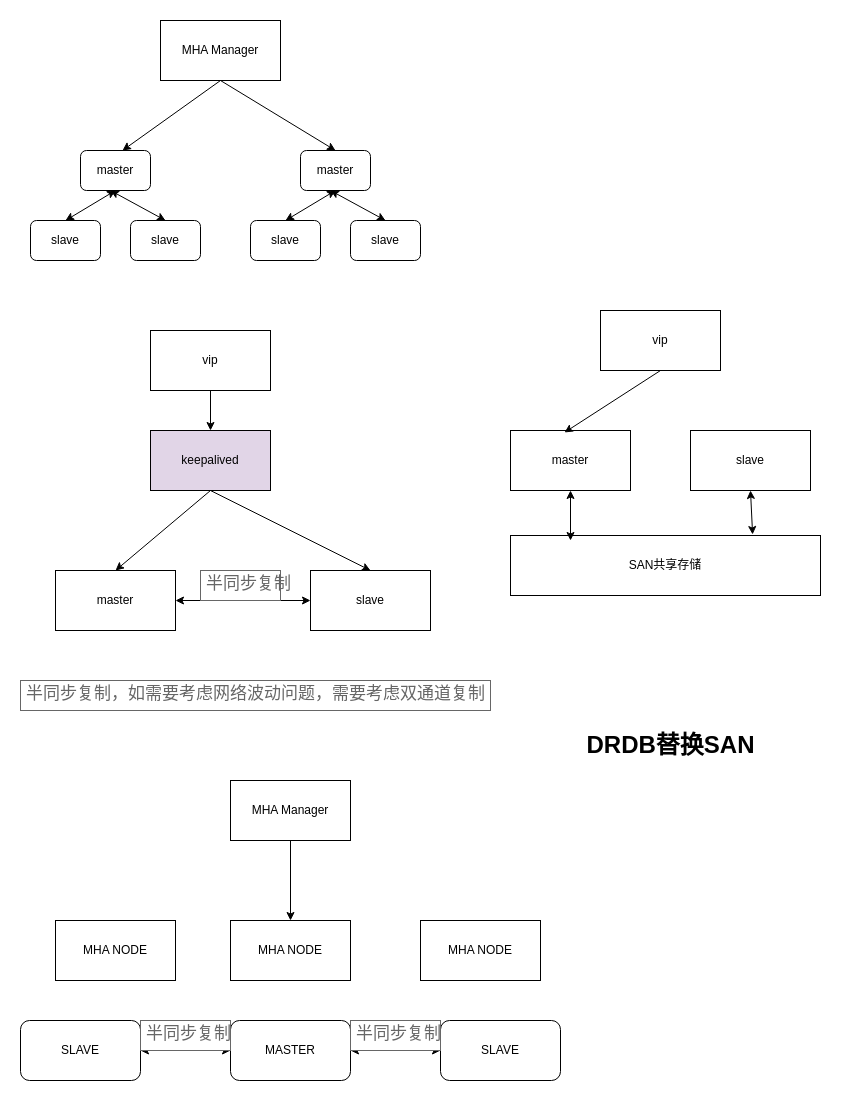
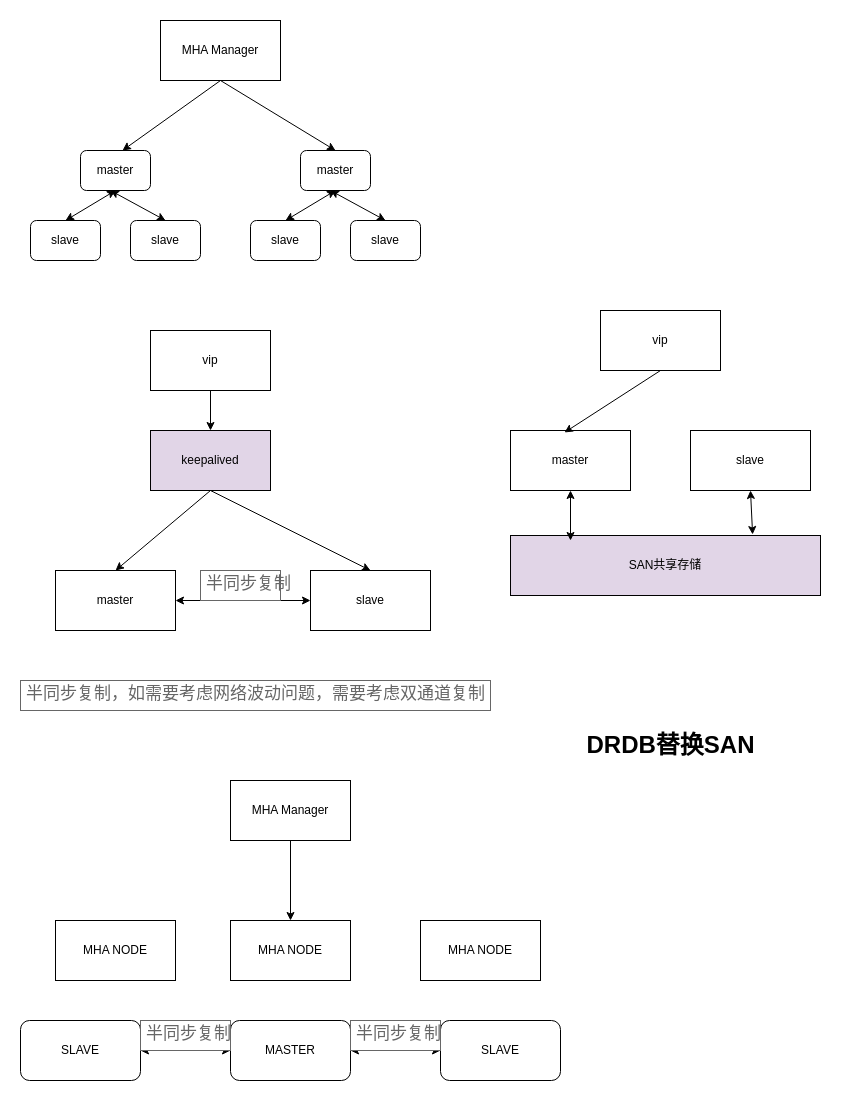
  <mxCell id="0" />
  <mxCell id="1" parent="0" />
  <mxCell id="2" value="MHA Manager" style="rounded=0;whiteSpace=wrap;html=1;" vertex="1" parent="1"><mxGeometry x="160" y="20" width="120" height="60" as="geometry" /></mxCell>
  <mxCell id="3" value="master" style="rounded=1;whiteSpace=wrap;html=1;" vertex="1" parent="1"><mxGeometry x="80" y="150" width="70" height="40" as="geometry" /></mxCell>
  <mxCell id="4" value="slave" style="rounded=1;whiteSpace=wrap;html=1;" vertex="1" parent="1"><mxGeometry x="130" y="220" width="70" height="40" as="geometry" /></mxCell>
  <mxCell id="5" value="slave" style="rounded=1;whiteSpace=wrap;html=1;" vertex="1" parent="1"><mxGeometry x="30" y="220" width="70" height="40" as="geometry" /></mxCell>
  <mxCell id="6" value="" style="endArrow=classic;html=1;rounded=0;exitX=0.5;exitY=1;exitDx=0;exitDy=0;entryX=0.6;entryY=0;entryDx=0;entryDy=0;entryPerimeter=0;" edge="1" parent="1" source="2" target="3"><mxGeometry width="50" height="50" relative="1" as="geometry"><mxPoint x="160" y="150" as="sourcePoint" /><mxPoint x="210" y="100" as="targetPoint" /></mxGeometry></mxCell>
  <mxCell id="7" value="" style="endArrow=classic;html=1;rounded=0;exitX=0.5;exitY=1;exitDx=0;exitDy=0;entryX=0.5;entryY=0;entryDx=0;entryDy=0;" edge="1" parent="1" source="2"><mxGeometry width="50" height="50" relative="1" as="geometry"><mxPoint x="230" y="90" as="sourcePoint" /><mxPoint x="335" y="150" as="targetPoint" /></mxGeometry></mxCell>
  <mxCell id="8" value="" style="endArrow=classic;startArrow=classic;html=1;rounded=0;exitX=0.5;exitY=0;exitDx=0;exitDy=0;entryX=0.5;entryY=1;entryDx=0;entryDy=0;" edge="1" parent="1" source="5" target="3"><mxGeometry width="50" height="50" relative="1" as="geometry"><mxPoint x="70" y="240" as="sourcePoint" /><mxPoint x="100" y="200" as="targetPoint" /></mxGeometry></mxCell>
  <mxCell id="9" value="" style="endArrow=classic;startArrow=classic;html=1;rounded=0;exitX=0.5;exitY=0;exitDx=0;exitDy=0;" edge="1" parent="1" source="4"><mxGeometry width="50" height="50" relative="1" as="geometry"><mxPoint x="75" y="230" as="sourcePoint" /><mxPoint x="110" y="190" as="targetPoint" /></mxGeometry></mxCell>
  <mxCell id="10" value="master" style="rounded=1;whiteSpace=wrap;html=1;" vertex="1" parent="1"><mxGeometry x="300" y="150" width="70" height="40" as="geometry" /></mxCell>
  <mxCell id="11" value="slave" style="rounded=1;whiteSpace=wrap;html=1;" vertex="1" parent="1"><mxGeometry x="350" y="220" width="70" height="40" as="geometry" /></mxCell>
  <mxCell id="12" value="slave" style="rounded=1;whiteSpace=wrap;html=1;" vertex="1" parent="1"><mxGeometry x="250" y="220" width="70" height="40" as="geometry" /></mxCell>
  <mxCell id="13" value="" style="endArrow=classic;startArrow=classic;html=1;rounded=0;exitX=0.5;exitY=0;exitDx=0;exitDy=0;entryX=0.5;entryY=1;entryDx=0;entryDy=0;" edge="1" parent="1" source="12" target="10"><mxGeometry width="50" height="50" relative="1" as="geometry"><mxPoint x="290" y="240" as="sourcePoint" /><mxPoint x="320" y="200" as="targetPoint" /></mxGeometry></mxCell>
  <mxCell id="14" value="" style="endArrow=classic;startArrow=classic;html=1;rounded=0;exitX=0.5;exitY=0;exitDx=0;exitDy=0;" edge="1" parent="1" source="11"><mxGeometry width="50" height="50" relative="1" as="geometry"><mxPoint x="295" y="230" as="sourcePoint" /><mxPoint x="330" y="190" as="targetPoint" /></mxGeometry></mxCell>
  <mxCell id="15" value="vip" style="rounded=0;whiteSpace=wrap;html=1;" vertex="1" parent="1"><mxGeometry x="150" y="330" width="120" height="60" as="geometry" /></mxCell>
  <mxCell id="16" value="" style="endArrow=classic;html=1;rounded=0;exitX=0.5;exitY=1;exitDx=0;exitDy=0;entryX=0.5;entryY=0;entryDx=0;entryDy=0;" edge="1" parent="1" source="15" target="17"><mxGeometry width="50" height="50" relative="1" as="geometry"><mxPoint x="200" y="490" as="sourcePoint" /><mxPoint x="210" y="460" as="targetPoint" /></mxGeometry></mxCell>
  <mxCell id="17" value="keepalived" style="rounded=0;whiteSpace=wrap;html=1;fillColor=#e1d5e7;" vertex="1" parent="1"><mxGeometry x="150" y="430" width="120" height="60" as="geometry" /></mxCell>
  <mxCell id="18" value="" style="endArrow=classic;html=1;rounded=0;exitX=0.5;exitY=1;exitDx=0;exitDy=0;entryX=0.5;entryY=0;entryDx=0;entryDy=0;" edge="1" parent="1" source="17" target="19"><mxGeometry width="50" height="50" relative="1" as="geometry"><mxPoint x="190" y="550" as="sourcePoint" /><mxPoint x="160" y="560" as="targetPoint" /></mxGeometry></mxCell>
  <mxCell id="19" value="master" style="rounded=0;whiteSpace=wrap;html=1;" vertex="1" parent="1"><mxGeometry x="55" y="570" width="120" height="60" as="geometry" /></mxCell>
  <mxCell id="20" value="" style="endArrow=classic;startArrow=classic;html=1;rounded=0;exitX=1;exitY=0.5;exitDx=0;exitDy=0;entryX=0;entryY=0.5;entryDx=0;entryDy=0;" edge="1" parent="1" source="19" target="21"><mxGeometry width="50" height="50" relative="1" as="geometry"><mxPoint x="200" y="630" as="sourcePoint" /><mxPoint x="250" y="600" as="targetPoint" /></mxGeometry></mxCell>
  <mxCell id="21" value="slave" style="rounded=0;whiteSpace=wrap;html=1;" vertex="1" parent="1"><mxGeometry x="310" y="570" width="120" height="60" as="geometry" /></mxCell>
  <mxCell id="22" value="半同步复制" style="strokeWidth=1;shadow=0;dashed=0;align=center;html=1;shape=mxgraph.mockup.text.textBox;fontColor=#666666;align=left;fontSize=17;spacingLeft=4;spacingTop=-3;strokeColor=#666666;mainText=" vertex="1" parent="1"><mxGeometry x="200" y="570" width="80" height="30" as="geometry" /></mxCell>
  <mxCell id="23" value="" style="endArrow=classic;html=1;rounded=0;entryX=0.5;entryY=0;entryDx=0;entryDy=0;" edge="1" parent="1" target="21"><mxGeometry width="50" height="50" relative="1" as="geometry"><mxPoint x="210" y="490" as="sourcePoint" /><mxPoint x="125" y="580" as="targetPoint" /></mxGeometry></mxCell>
  <mxCell id="24" value="半同步复制，如需要考虑网络波动问题，需要考虑双通道复制" style="strokeWidth=1;shadow=0;dashed=0;align=center;html=1;shape=mxgraph.mockup.text.textBox;fontColor=#666666;align=left;fontSize=17;spacingLeft=4;spacingTop=-3;strokeColor=#666666;mainText=" vertex="1" parent="1"><mxGeometry x="20" y="680" width="470" height="30" as="geometry" /></mxCell>
  <mxCell id="25" value="MHA Manager" style="rounded=0;whiteSpace=wrap;html=1;" vertex="1" parent="1"><mxGeometry x="230" y="780" width="120" height="60" as="geometry" /></mxCell>
  <mxCell id="26" value="" style="endArrow=classic;html=1;rounded=0;exitX=0.5;exitY=1;exitDx=0;exitDy=0;entryX=0.5;entryY=0;entryDx=0;entryDy=0;" edge="1" parent="1" source="25" target="30"><mxGeometry width="50" height="50" relative="1" as="geometry"><mxPoint x="190" y="920" as="sourcePoint" /><mxPoint x="200" y="900" as="targetPoint" /></mxGeometry></mxCell>
  <mxCell id="27" value="MHA NODE" style="rounded=0;whiteSpace=wrap;html=1;" vertex="1" parent="1"><mxGeometry x="55" y="920" width="120" height="60" as="geometry" /></mxCell>
  <mxCell id="28" value="SLAVE" style="rounded=1;whiteSpace=wrap;html=1;" vertex="1" parent="1"><mxGeometry y="1020" width="120" height="60" as="geometry" x="20" /></mxCell>
  <mxCell id="29" value="MASTER" style="rounded=1;whiteSpace=wrap;html=1;" vertex="1" parent="1"><mxGeometry x="230" y="1020" width="120" height="60" as="geometry" /></mxCell>
  <mxCell id="30" value="MHA NODE" style="rounded=0;whiteSpace=wrap;html=1;" vertex="1" parent="1"><mxGeometry x="230" y="920" width="120" height="60" as="geometry" /></mxCell>
  <mxCell id="31" value="" style="endArrow=classic;startArrow=classic;html=1;rounded=0;entryX=0;entryY=0.5;entryDx=0;entryDy=0;exitX=1;exitY=0.5;exitDx=0;exitDy=0;" edge="1" parent="1" source="28" target="29"><mxGeometry width="50" height="50" relative="1" as="geometry"><mxPoint x="170" y="1080" as="sourcePoint" /><mxPoint x="220" y="1030" as="targetPoint" /></mxGeometry></mxCell>
  <mxCell id="32" value="MHA NODE" style="rounded=0;whiteSpace=wrap;html=1;" vertex="1" parent="1"><mxGeometry x="420" y="920" width="120" height="60" as="geometry" /></mxCell>
  <mxCell id="33" value="SLAVE" style="rounded=1;whiteSpace=wrap;html=1;" vertex="1" parent="1"><mxGeometry x="440" y="1020" width="120" height="60" as="geometry" /></mxCell>
  <mxCell id="34" value="" style="endArrow=classic;startArrow=classic;html=1;rounded=0;exitX=1;exitY=0.5;exitDx=0;exitDy=0;entryX=0;entryY=0.5;entryDx=0;entryDy=0;" edge="1" parent="1" source="29" target="33"><mxGeometry width="50" height="50" relative="1" as="geometry"><mxPoint x="185" y="1060" as="sourcePoint" /><mxPoint x="410" y="1050" as="targetPoint" /></mxGeometry></mxCell>
  <mxCell id="35" value="半同步复制" style="strokeWidth=1;shadow=0;dashed=0;align=center;html=1;shape=mxgraph.mockup.text.textBox;fontColor=#666666;align=left;fontSize=17;spacingLeft=4;spacingTop=-3;strokeColor=#666666;mainText=" vertex="1" parent="1"><mxGeometry x="140" y="1020" width="90" height="30" as="geometry" /></mxCell>
  <mxCell id="36" value="半同步复制" style="strokeWidth=1;shadow=0;dashed=0;align=center;html=1;shape=mxgraph.mockup.text.textBox;fontColor=#666666;align=left;fontSize=17;spacingLeft=4;spacingTop=-3;strokeColor=#666666;mainText=" vertex="1" parent="1"><mxGeometry x="350" y="1020" width="90" height="30" as="geometry" /></mxCell>
  <mxCell id="37" value="vip" style="rounded=0;whiteSpace=wrap;html=1;" vertex="1" parent="1"><mxGeometry x="600" y="310" width="120" height="60" as="geometry" /></mxCell>
  <mxCell id="38" value="master" style="rounded=0;whiteSpace=wrap;html=1;" vertex="1" parent="1"><mxGeometry x="510" y="430" width="120" height="60" as="geometry" /></mxCell>
  <mxCell id="39" value="slave" style="rounded=0;whiteSpace=wrap;html=1;" vertex="1" parent="1"><mxGeometry x="690" y="430" width="120" height="60" as="geometry" /></mxCell>
  <mxCell id="40" value="" style="endArrow=classic;html=1;rounded=0;exitX=0.5;exitY=1;exitDx=0;exitDy=0;entryX=0.45;entryY=0.033;entryDx=0;entryDy=0;entryPerimeter=0;" edge="1" parent="1" source="37" target="38"><mxGeometry width="50" height="50" relative="1" as="geometry"><mxPoint x="630" y="430" as="sourcePoint" /><mxPoint x="680" y="380" as="targetPoint" /></mxGeometry></mxCell>
- <mxCell id="41" value="SAN共享存储" style="rounded=0;whiteSpace=wrap;html=1;" vertex="1" parent="1"><mxGeometry x="510" y="535" width="310" height="60" as="geometry" /></mxCell>
+ <mxCell id="41" value="SAN共享存储" style="rounded=0;whiteSpace=wrap;html=1;fillColor=#e1d5e7;" vertex="1" parent="1"><mxGeometry x="510" y="535" width="310" height="60" as="geometry" /></mxCell>
  <mxCell id="42" value="" style="endArrow=classic;startArrow=classic;html=1;rounded=0;entryX=0.5;entryY=1;entryDx=0;entryDy=0;" edge="1" parent="1" target="38"><mxGeometry width="50" height="50" relative="1" as="geometry"><mxPoint x="570" y="540" as="sourcePoint" /><mxPoint x="620" y="490" as="targetPoint" /></mxGeometry></mxCell>
  <mxCell id="43" value="" style="endArrow=classic;startArrow=classic;html=1;rounded=0;entryX=0.5;entryY=1;entryDx=0;entryDy=0;exitX=0.781;exitY=-0.017;exitDx=0;exitDy=0;exitPerimeter=0;" edge="1" parent="1" source="41" target="39"><mxGeometry width="50" height="50" relative="1" as="geometry"><mxPoint x="580" y="550" as="sourcePoint" /><mxPoint x="580" y="500" as="targetPoint" /></mxGeometry></mxCell>
  <mxCell id="44" value="DRDB替换SAN" style="text;strokeColor=none;fillColor=none;html=1;fontSize=24;fontStyle=1;verticalAlign=middle;align=center;" vertex="1" parent="1"><mxGeometry x="620" y="725" width="100" height="40" as="geometry" /></mxCell>
